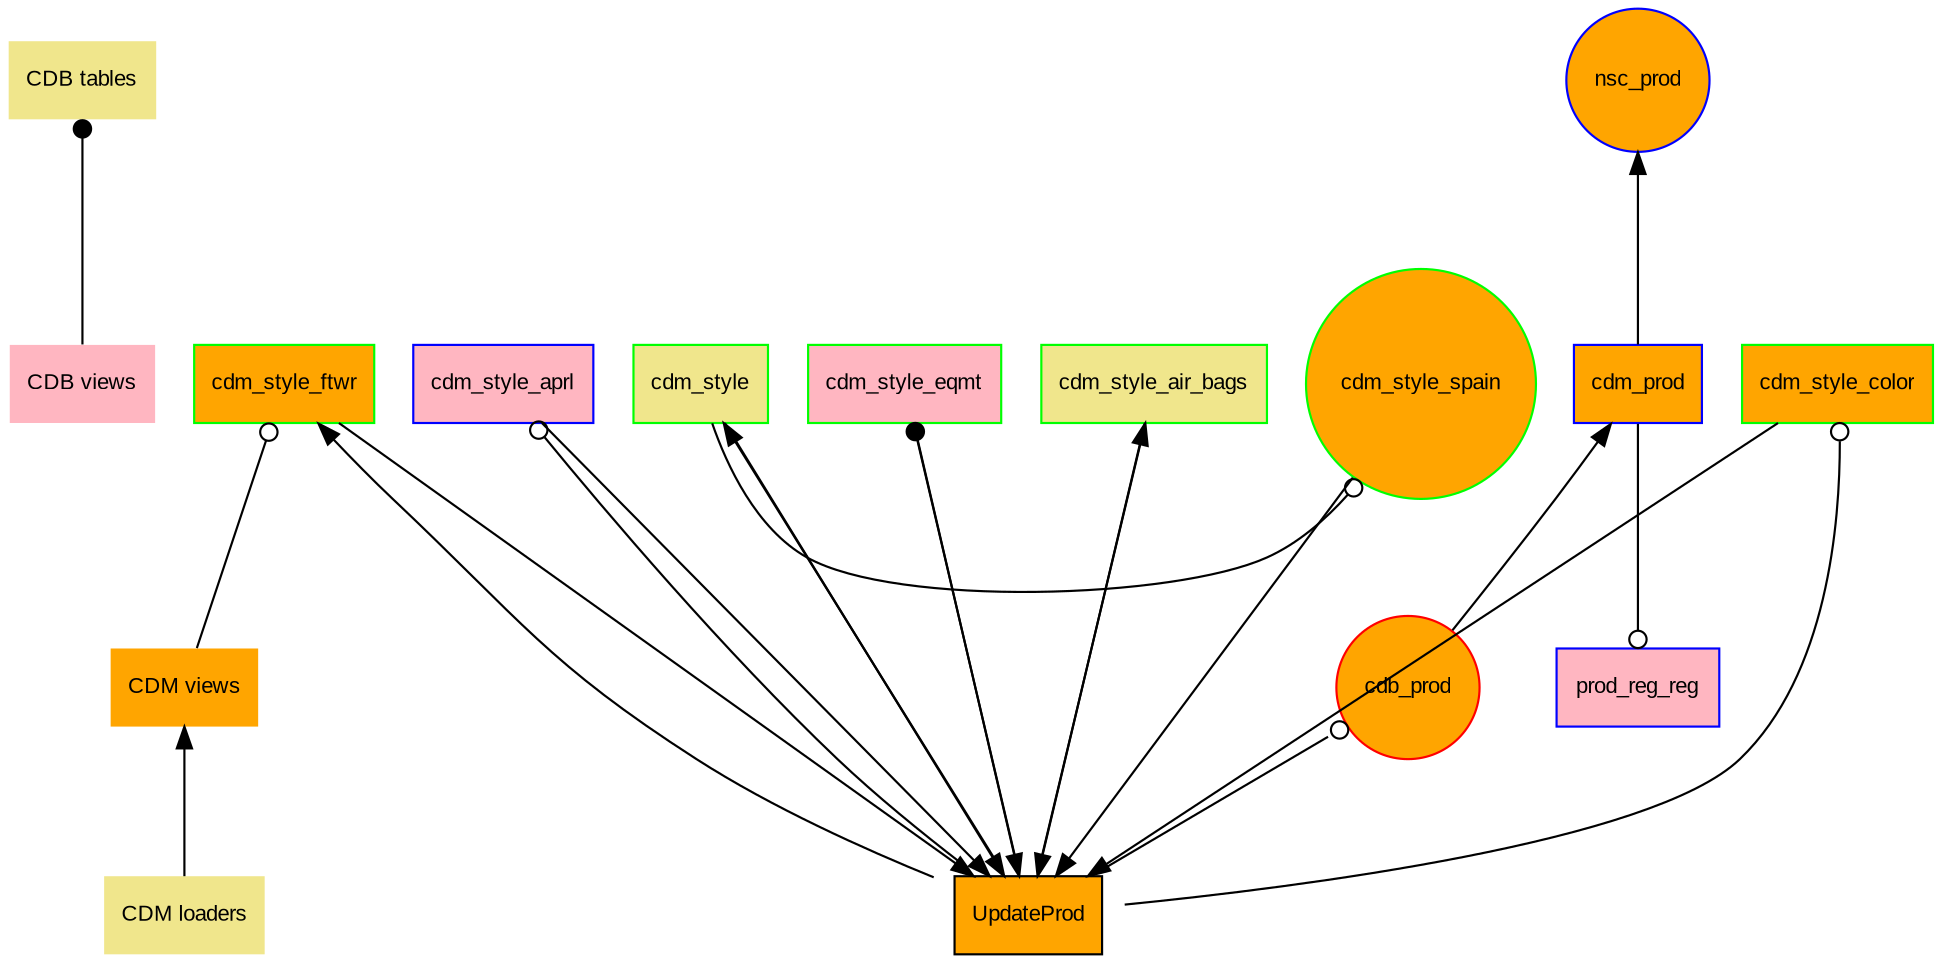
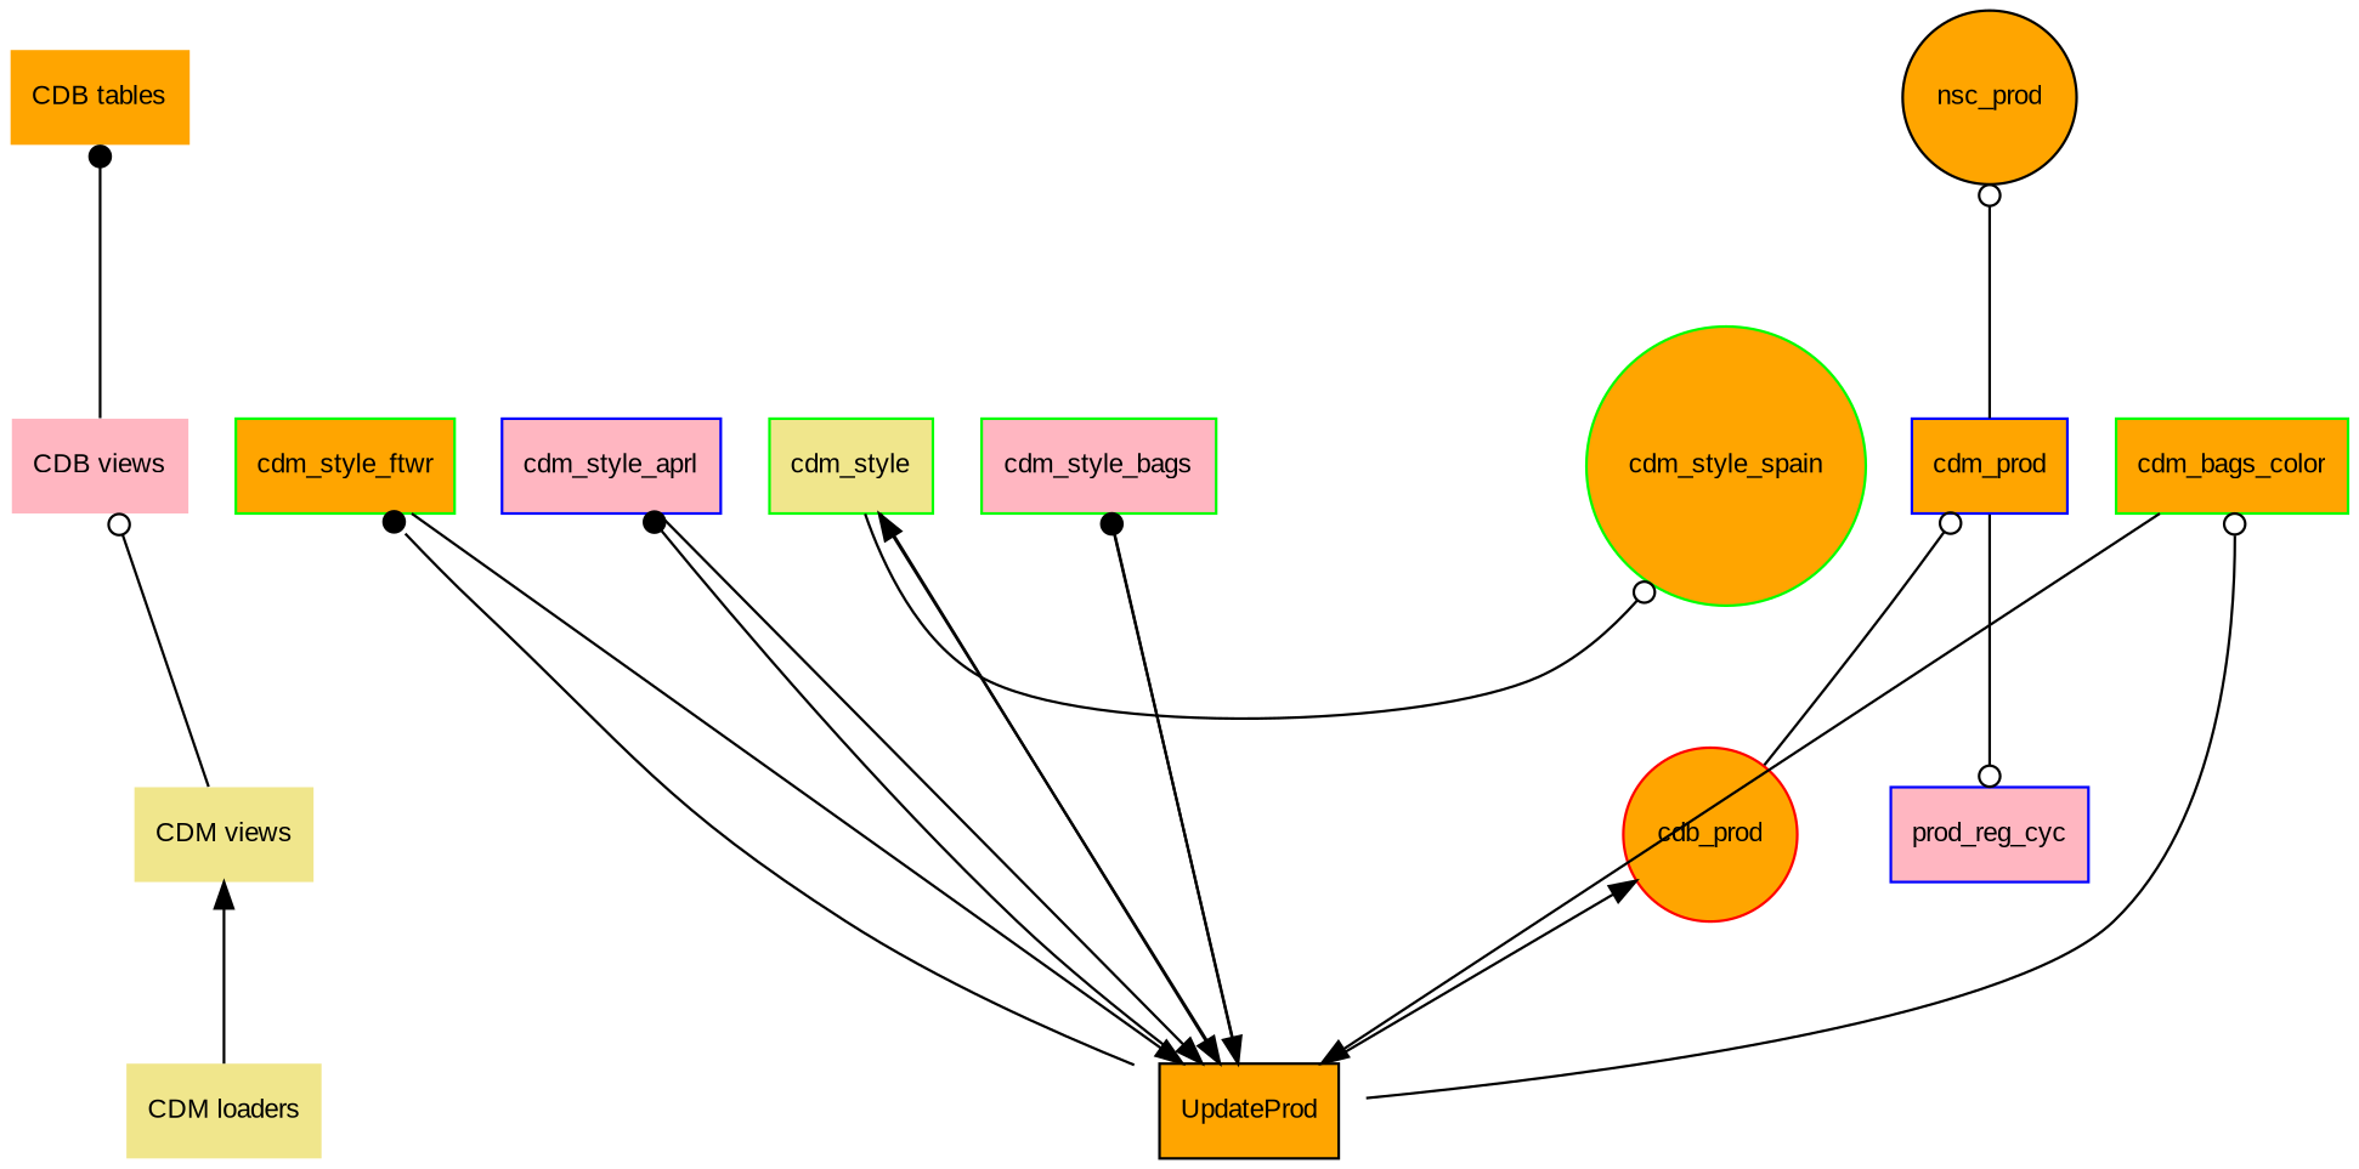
  digraph {
    concentrate=true
    rankdir=BT
    ranksep=.75
    node [fillcolor=orange fontname=Arial fontsize=10 shape=box style=filled color=green]
    edge [fontname=Arial fontsize=8]
    "CDM loaders" [fillcolor=khaki shape=plaintext color=""]
    UpdateProd [color=black]
-   "CDB tables" [fillcolor=khaki shape=plaintext color=""]
-   nsc_prod [color=blue shape=circle]
+   "CDB tables" [shape=plaintext color=""]
+   nsc_prod [color=black shape=circle]
    "CDB views" [fillcolor=lightpink shape=plaintext color=""]
    cdm_prod [color=blue]
    cdm_style_ftwr
-   cdm_style_color
+   cdm_style_color [label=cdm_bags_color]
    cdm_style_aprl [color=blue fillcolor=lightpink]
    cdm_style [fillcolor=khaki]
    cdm_style_spain [shape=circle]
-   cdm_style_eqmt [fillcolor=lightpink]
-   cdm_style_air_bags [fillcolor=khaki]
-   "CDM views" [shape=plaintext color=""]
+   cdm_style_eqmt [fillcolor=lightpink label=cdm_style_bags]
+   "CDM views" [fillcolor=khaki shape=plaintext color=""]
    cdb_prod [color=red shape=circle]
-   prod_reg_cyc [color=blue fillcolor=lightpink label=prod_reg_reg]
+   prod_reg_cyc [color=blue fillcolor=lightpink]
    subgraph sub_1 {
      rank=same
      "CDM loaders"
      UpdateProd
    }
    subgraph sub_2 {
      rank=same
      "CDB tables"
      nsc_prod
    }
    subgraph sub_3 {
      rank=same
      "CDB views"
      cdm_prod
    }
    subgraph sub_4 {
      rank=same
      cdm_style_ftwr
      cdm_style_color
      cdm_style_aprl
      cdm_style
      cdm_style_spain
      cdm_style_eqmt
-     cdm_style_air_bags
    }
    subgraph sub_5 {
      rank=same
      "CDM views"
      cdb_prod
      prod_reg_cyc
    }
    "CDM loaders" -> "CDM views" [arrowhead=normal]
-   UpdateProd -> cdm_style_ftwr [arrowhead=normal]
+   UpdateProd -> cdm_style_ftwr [arrowhead=dot]
    UpdateProd -> cdm_style_color [arrowhead=odot]
-   UpdateProd -> cdm_style_aprl [arrowhead=odot]
+   UpdateProd -> cdm_style_aprl [arrowhead=dot]
    UpdateProd -> cdm_style [arrowhead=normal]
    UpdateProd -> cdm_style_eqmt [arrowhead=dot]
-   UpdateProd -> cdm_style_air_bags [arrowhead=normal]
-   UpdateProd -> cdb_prod [arrowhead=odot]
+   UpdateProd -> cdb_prod [arrowhead=normal]
    "CDB views" -> "CDB tables" [arrowhead=dot]
-   cdm_prod -> nsc_prod [arrowhead=normal]
+   cdm_prod -> nsc_prod [arrowhead=odot]
    cdm_prod -> prod_reg_cyc [arrowhead=odot]
    cdm_style_ftwr -> UpdateProd
    cdm_style_ftwr -> UpdateProd
    cdm_style_color -> UpdateProd
    cdm_style_aprl -> UpdateProd
    cdm_style -> UpdateProd
    cdm_style -> cdm_style_spain [arrowhead=odot]
-   cdm_style_spain -> UpdateProd
    cdm_style_eqmt -> UpdateProd
-   cdm_style_air_bags -> UpdateProd
-   "CDM views" -> cdm_style_ftwr [arrowhead=odot]
-   cdb_prod -> cdm_prod [arrowhead=normal]
+   "CDM views" -> "CDB views" [arrowhead=odot]
+   cdb_prod -> cdm_prod [arrowhead=odot]
  }
